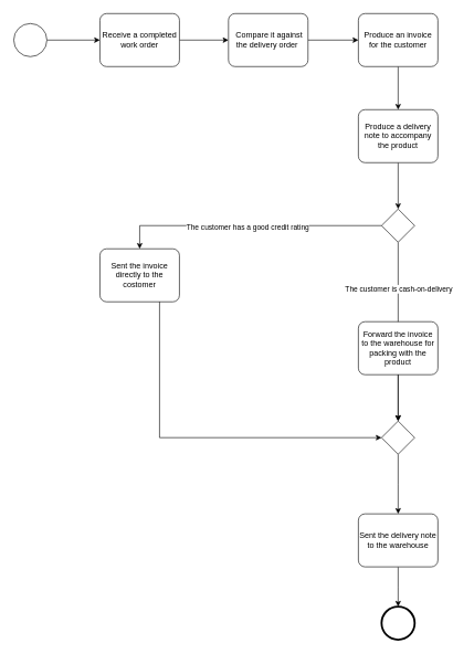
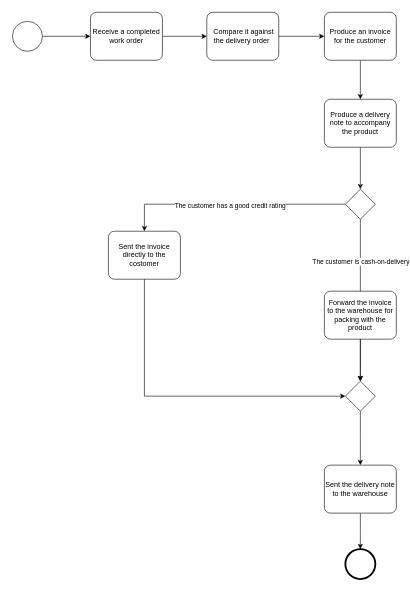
  <mxCell id="0" />
  <mxCell id="1" parent="0" />
  <mxCell id="2" style="edgeStyle=orthogonalEdgeStyle;rounded=0;orthogonalLoop=1;jettySize=auto;html=1;" edge="1" parent="1" source="3" target="5"><mxGeometry relative="1" as="geometry" /></mxCell>
  <mxCell id="3" value="" style="points=[[0.145,0.145,0],[0.5,0,0],[0.855,0.145,0],[1,0.5,0],[0.855,0.855,0],[0.5,1,0],[0.145,0.855,0],[0,0.5,0]];shape=mxgraph.bpmn.event;html=1;verticalLabelPosition=bottom;labelBackgroundColor=#ffffff;verticalAlign=top;align=center;perimeter=ellipsePerimeter;outlineConnect=0;aspect=fixed;outline=standard;symbol=general;" vertex="1" parent="1"><mxGeometry x="20" y="35" width="50" height="50" as="geometry" /></mxCell>
  <mxCell id="4" style="edgeStyle=orthogonalEdgeStyle;rounded=0;orthogonalLoop=1;jettySize=auto;html=1;" edge="1" parent="1" source="5" target="7"><mxGeometry relative="1" as="geometry" /></mxCell>
  <mxCell id="5" value="Receive a completed work order" style="points=[[0.25,0,0],[0.5,0,0],[0.75,0,0],[1,0.25,0],[1,0.5,0],[1,0.75,0],[0.75,1,0],[0.5,1,0],[0.25,1,0],[0,0.75,0],[0,0.5,0],[0,0.25,0]];shape=mxgraph.bpmn.task;whiteSpace=wrap;rectStyle=rounded;size=10;html=1;container=1;expand=0;collapsible=0;taskMarker=abstract;" vertex="1" parent="1"><mxGeometry x="150" y="20" width="120" height="80" as="geometry" /></mxCell>
  <mxCell id="6" style="edgeStyle=orthogonalEdgeStyle;rounded=0;orthogonalLoop=1;jettySize=auto;html=1;" edge="1" parent="1" source="7" target="9"><mxGeometry relative="1" as="geometry" /></mxCell>
  <mxCell id="7" value="&amp;nbsp;Compare it against the delivery order&amp;nbsp;" style="points=[[0.25,0,0],[0.5,0,0],[0.75,0,0],[1,0.25,0],[1,0.5,0],[1,0.75,0],[0.75,1,0],[0.5,1,0],[0.25,1,0],[0,0.75,0],[0,0.5,0],[0,0.25,0]];shape=mxgraph.bpmn.task;whiteSpace=wrap;rectStyle=rounded;size=10;html=1;container=1;expand=0;collapsible=0;taskMarker=abstract;" vertex="1" parent="1"><mxGeometry x="344" y="20" width="120" height="80" as="geometry" /></mxCell>
  <mxCell id="8" style="edgeStyle=orthogonalEdgeStyle;rounded=0;orthogonalLoop=1;jettySize=auto;html=1;" edge="1" parent="1" source="9" target="11"><mxGeometry relative="1" as="geometry" /></mxCell>
  <mxCell id="9" value="Produce an invoice for the customer" style="points=[[0.25,0,0],[0.5,0,0],[0.75,0,0],[1,0.25,0],[1,0.5,0],[1,0.75,0],[0.75,1,0],[0.5,1,0],[0.25,1,0],[0,0.75,0],[0,0.5,0],[0,0.25,0]];shape=mxgraph.bpmn.task;whiteSpace=wrap;rectStyle=rounded;size=10;html=1;container=1;expand=0;collapsible=0;taskMarker=abstract;" vertex="1" parent="1"><mxGeometry x="540" y="20" width="120" height="80" as="geometry" /></mxCell>
  <mxCell id="10" style="edgeStyle=orthogonalEdgeStyle;rounded=0;orthogonalLoop=1;jettySize=auto;html=1;" edge="1" parent="1" source="11" target="16"><mxGeometry relative="1" as="geometry" /></mxCell>
  <mxCell id="11" value="Produce a delivery note to accompany the product" style="points=[[0.25,0,0],[0.5,0,0],[0.75,0,0],[1,0.25,0],[1,0.5,0],[1,0.75,0],[0.75,1,0],[0.5,1,0],[0.25,1,0],[0,0.75,0],[0,0.5,0],[0,0.25,0]];shape=mxgraph.bpmn.task;whiteSpace=wrap;rectStyle=rounded;size=10;html=1;container=1;expand=0;collapsible=0;taskMarker=abstract;" vertex="1" parent="1"><mxGeometry x="540" y="165" width="120" height="80" as="geometry" /></mxCell>
  <mxCell id="12" style="edgeStyle=orthogonalEdgeStyle;rounded=0;orthogonalLoop=1;jettySize=auto;html=1;" edge="1" parent="1" source="16" target="17"><mxGeometry relative="1" as="geometry" /></mxCell>
  <mxCell id="13" value="The customer has a good credit rating" style="edgeLabel;html=1;align=center;verticalAlign=middle;resizable=0;points=[];" vertex="1" connectable="0" parent="12"><mxGeometry x="0.016" y="1" relative="1" as="geometry"><mxPoint as="offset" /></mxGeometry></mxCell>
  <mxCell id="14" style="edgeStyle=orthogonalEdgeStyle;rounded=0;orthogonalLoop=1;jettySize=auto;html=1;" edge="1" parent="1" source="16" target="24"><mxGeometry relative="1" as="geometry" /></mxCell>
  <mxCell id="15" value="The customer is cash-on-delivery" style="edgeLabel;html=1;align=center;verticalAlign=middle;resizable=0;points=[];" vertex="1" connectable="0" parent="14"><mxGeometry x="-0.267" y="-1" relative="1" as="geometry"><mxPoint x="1" y="-29" as="offset" /></mxGeometry></mxCell>
  <mxCell id="16" value="" style="points=[[0.25,0.25,0],[0.5,0,0],[0.75,0.25,0],[1,0.5,0],[0.75,0.75,0],[0.5,1,0],[0.25,0.75,0],[0,0.5,0]];shape=mxgraph.bpmn.gateway2;html=1;verticalLabelPosition=bottom;labelBackgroundColor=#ffffff;verticalAlign=top;align=center;perimeter=rhombusPerimeter;outlineConnect=0;outline=none;symbol=none;" vertex="1" parent="1"><mxGeometry x="575" y="315" width="50" height="50" as="geometry" /></mxCell>
- <mxCell id="17" value="Sent the invoice directly to the costomer" style="points=[[0.25,0,0],[0.5,0,0],[0.75,0,0],[1,0.25,0],[1,0.5,0],[1,0.75,0],[0.75,1,0],[0.5,1,0],[0.25,1,0],[0,0.75,0],[0,0.5,0],[0,0.25,0]];shape=mxgraph.bpmn.task;whiteSpace=wrap;rectStyle=rounded;size=10;html=1;container=1;expand=0;collapsible=0;taskMarker=abstract;" vertex="1" parent="1"><mxGeometry x="150" y="375" width="120" height="80" as="geometry" /></mxCell>
+ <mxCell id="17" value="Sent the invoice directly to the costomer" style="points=[[0.25,0,0],[0.5,0,0],[0.75,0,0],[1,0.25,0],[1,0.5,0],[1,0.75,0],[0.75,1,0],[0.5,1,0],[0.25,1,0],[0,0.75,0],[0,0.5,0],[0,0.25,0]];shape=mxgraph.bpmn.task;whiteSpace=wrap;rectStyle=rounded;size=10;html=1;container=1;expand=0;collapsible=0;taskMarker=abstract;" vertex="1" parent="1"><mxGeometry x="180" y="385" width="120" height="80" as="geometry" /></mxCell>
  <mxCell id="18" style="edgeStyle=orthogonalEdgeStyle;rounded=0;orthogonalLoop=1;jettySize=auto;html=1;" edge="1" parent="1" source="24"><mxGeometry relative="1" as="geometry"><mxPoint x="600" y="775" as="targetPoint" /></mxGeometry></mxCell>
  <mxCell id="19" value="Forward the invoice to the warehouse for packing with the product" style="points=[[0.25,0,0],[0.5,0,0],[0.75,0,0],[1,0.25,0],[1,0.5,0],[1,0.75,0],[0.75,1,0],[0.5,1,0],[0.25,1,0],[0,0.75,0],[0,0.5,0],[0,0.25,0]];shape=mxgraph.bpmn.task;whiteSpace=wrap;rectStyle=rounded;size=10;html=1;container=1;expand=0;collapsible=0;taskMarker=abstract;" vertex="1" parent="1"><mxGeometry x="540" y="485" width="120" height="80" as="geometry" /></mxCell>
  <mxCell id="20" style="edgeStyle=orthogonalEdgeStyle;rounded=0;orthogonalLoop=1;jettySize=auto;html=1;" edge="1" parent="1" source="21"><mxGeometry relative="1" as="geometry"><mxPoint x="600" y="915" as="targetPoint" /></mxGeometry></mxCell>
  <mxCell id="21" value="Sent the delivery note to the warehouse" style="points=[[0.25,0,0],[0.5,0,0],[0.75,0,0],[1,0.25,0],[1,0.5,0],[1,0.75,0],[0.75,1,0],[0.5,1,0],[0.25,1,0],[0,0.75,0],[0,0.5,0],[0,0.25,0]];shape=mxgraph.bpmn.task;whiteSpace=wrap;rectStyle=rounded;size=10;html=1;container=1;expand=0;collapsible=0;taskMarker=abstract;" vertex="1" parent="1"><mxGeometry x="540" y="775" width="120" height="80" as="geometry" /></mxCell>
  <mxCell id="22" value="" style="points=[[0.145,0.145,0],[0.5,0,0],[0.855,0.145,0],[1,0.5,0],[0.855,0.855,0],[0.5,1,0],[0.145,0.855,0],[0,0.5,0]];shape=mxgraph.bpmn.event;html=1;verticalLabelPosition=bottom;labelBackgroundColor=#ffffff;verticalAlign=top;align=center;perimeter=ellipsePerimeter;outlineConnect=0;aspect=fixed;outline=end;symbol=terminate2;" vertex="1" parent="1"><mxGeometry x="575" y="915" width="50" height="50" as="geometry" /></mxCell>
  <mxCell id="23" value="" style="edgeStyle=orthogonalEdgeStyle;rounded=0;orthogonalLoop=1;jettySize=auto;html=1;" edge="1" parent="1" source="19" target="24"><mxGeometry relative="1" as="geometry"><mxPoint x="600" y="775" as="targetPoint" /><mxPoint x="470" y="575" as="sourcePoint" /></mxGeometry></mxCell>
  <mxCell id="24" value="" style="points=[[0.25,0.25,0],[0.5,0,0],[0.75,0.25,0],[1,0.5,0],[0.75,0.75,0],[0.5,1,0],[0.25,0.75,0],[0,0.5,0]];shape=mxgraph.bpmn.gateway2;html=1;verticalLabelPosition=bottom;labelBackgroundColor=#ffffff;verticalAlign=top;align=center;perimeter=rhombusPerimeter;outlineConnect=0;outline=none;symbol=none;" vertex="1" parent="1"><mxGeometry x="575" y="635" width="50" height="50" as="geometry" /></mxCell>
  <mxCell id="25" style="edgeStyle=orthogonalEdgeStyle;rounded=0;orthogonalLoop=1;jettySize=auto;html=1;entryX=0;entryY=0.5;entryDx=0;entryDy=0;entryPerimeter=0;" edge="1" parent="1" source="17" target="24"><mxGeometry relative="1" as="geometry"><Array as="points"><mxPoint x="240" y="660" /></Array></mxGeometry></mxCell>
